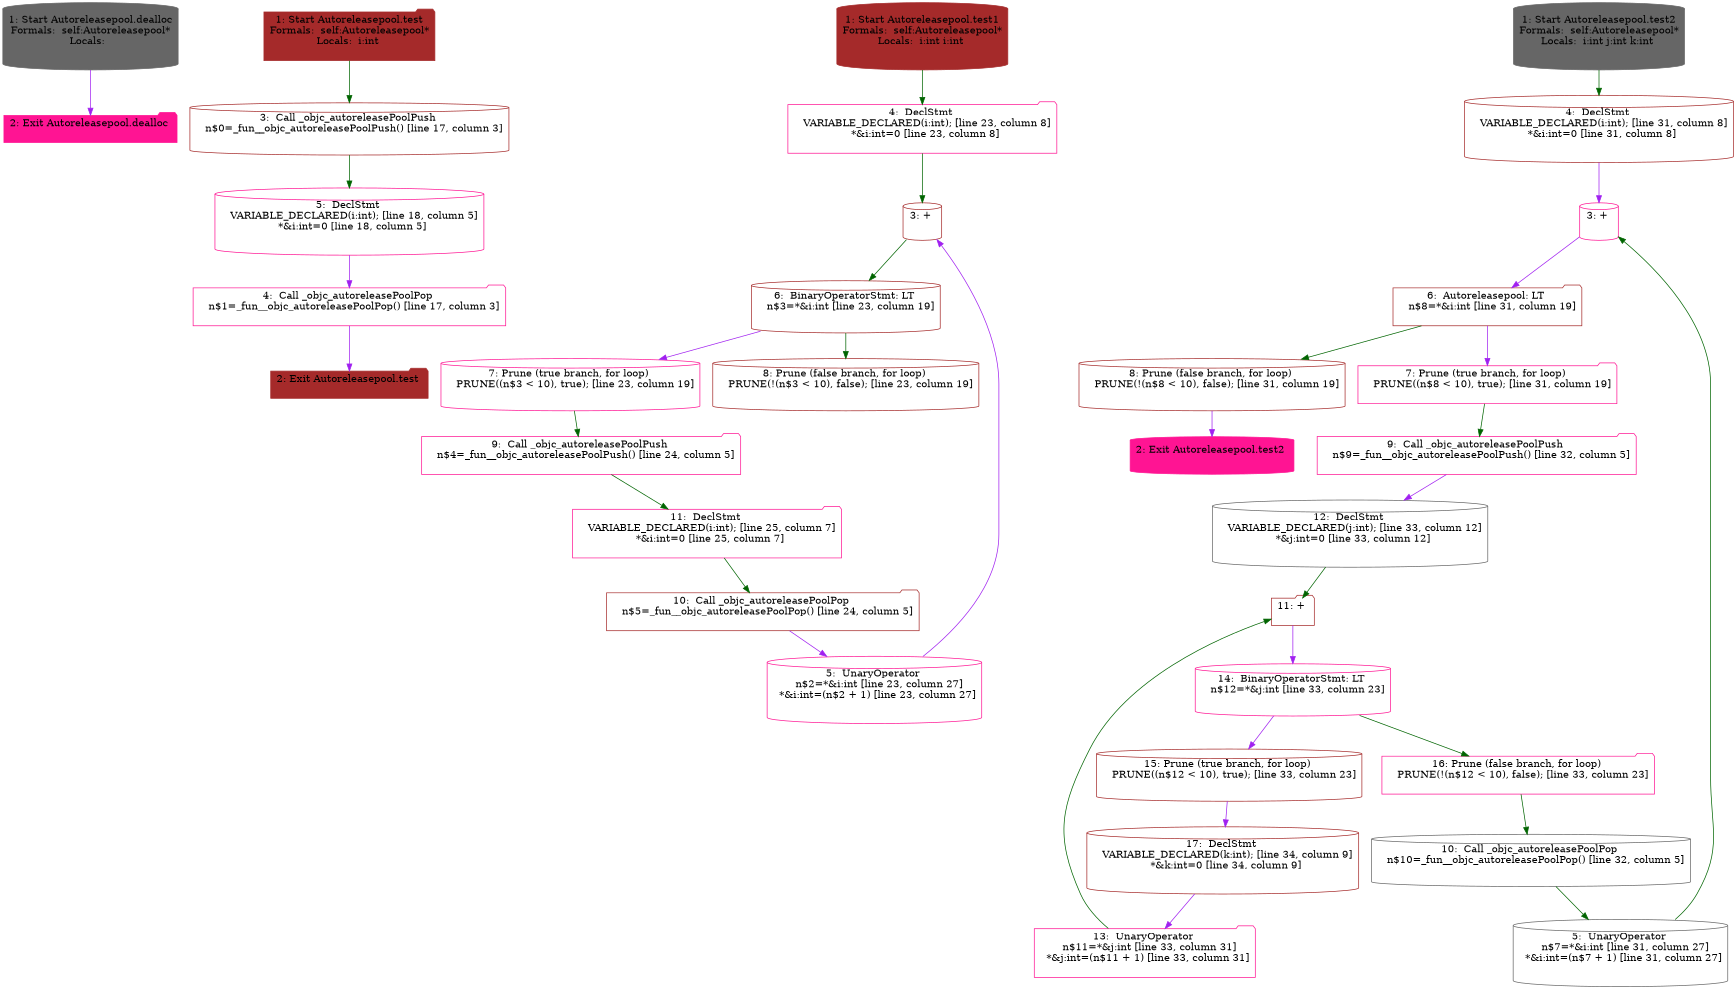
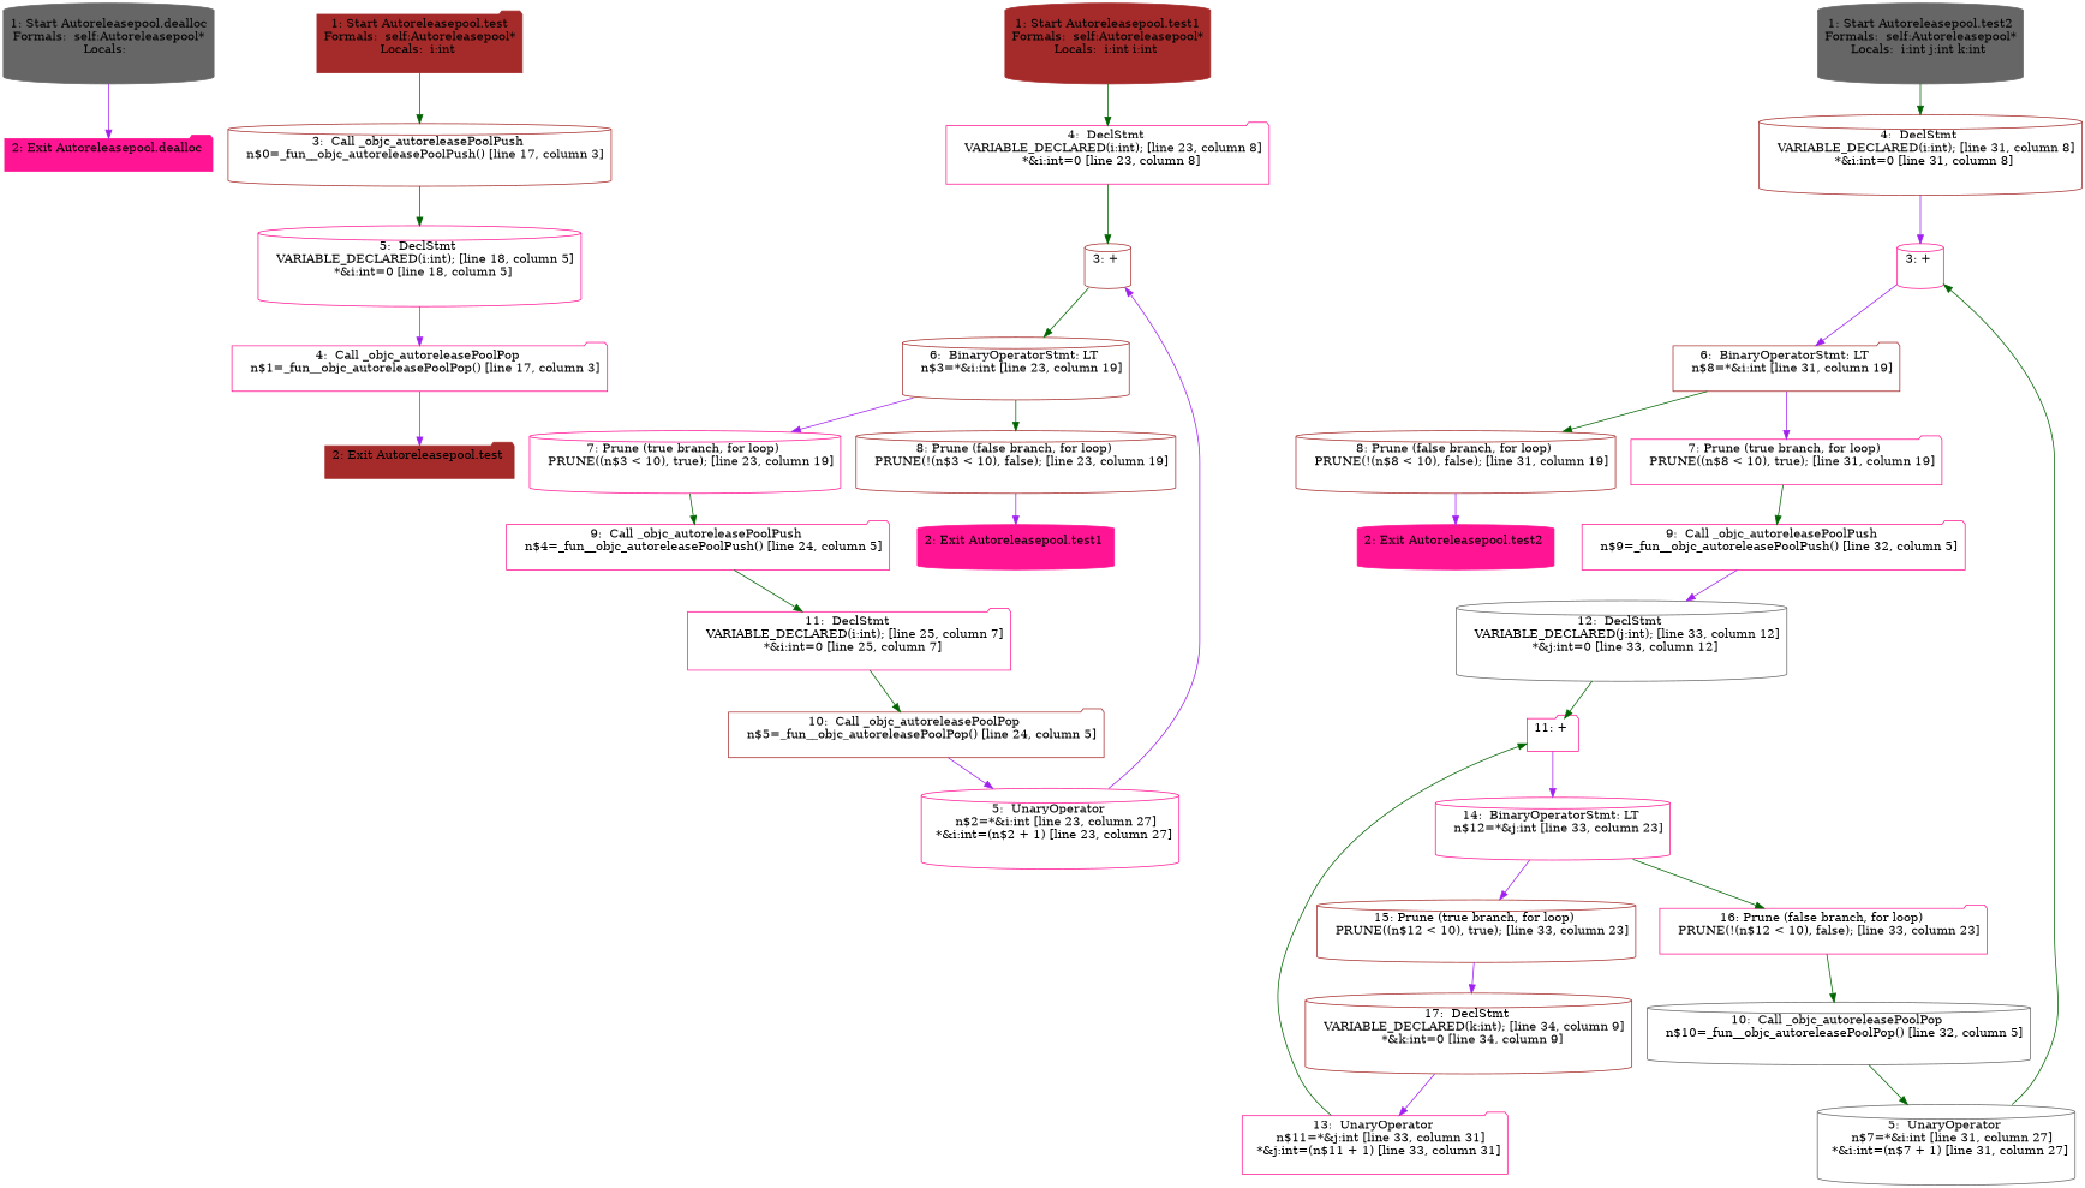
  digraph {
    node [color=deeppink shape=cylinder]
    edge [color=darkgreen]
    n1 [color=gray40 label="1: Start Autoreleasepool.dealloc\nFormals:  self:Autoreleasepool*\nLocals:  \n  " style=filled]
    n2 [label="2: Exit Autoreleasepool.dealloc \n  " shape=folder style=filled]
    n3 [color=brown label="1: Start Autoreleasepool.test\nFormals:  self:Autoreleasepool*\nLocals:  i:int \n  " shape=folder style=filled]
    n4 [color=brown label="3:  Call _objc_autoreleasePoolPush \n   n$0=_fun__objc_autoreleasePoolPush() [line 17, column 3]\n "]
    n5 [label="5:  DeclStmt \n   VARIABLE_DECLARED(i:int); [line 18, column 5]\n  *&i:int=0 [line 18, column 5]\n "]
    n6 [label="4:  Call _objc_autoreleasePoolPop \n   n$1=_fun__objc_autoreleasePoolPop() [line 17, column 3]\n " shape=folder]
    n7 [color=brown label="2: Exit Autoreleasepool.test \n  " shape=folder style=filled]
    n8 [color=brown label="1: Start Autoreleasepool.test1\nFormals:  self:Autoreleasepool*\nLocals:  i:int i:int \n  " style=filled]
    n9 [label="4:  DeclStmt \n   VARIABLE_DECLARED(i:int); [line 23, column 8]\n  *&i:int=0 [line 23, column 8]\n " shape=folder]
    n10 [color=brown label="3: + \n  "]
    n11 [color=brown label="6:  BinaryOperatorStmt: LT \n   n$3=*&i:int [line 23, column 19]\n "]
+   n12 [label="2: Exit Autoreleasepool.test1 \n  " style=filled]
    n13 [label="7: Prune (true branch, for loop) \n   PRUNE((n$3 < 10), true); [line 23, column 19]\n "]
    n14 [color=brown label="8: Prune (false branch, for loop) \n   PRUNE(!(n$3 < 10), false); [line 23, column 19]\n "]
    n15 [label="9:  Call _objc_autoreleasePoolPush \n   n$4=_fun__objc_autoreleasePoolPush() [line 24, column 5]\n " shape=folder]
    n16 [label="5:  UnaryOperator \n   n$2=*&i:int [line 23, column 27]\n  *&i:int=(n$2 + 1) [line 23, column 27]\n "]
    n17 [label="11:  DeclStmt \n   VARIABLE_DECLARED(i:int); [line 25, column 7]\n  *&i:int=0 [line 25, column 7]\n " shape=folder]
    n18 [color=brown label="10:  Call _objc_autoreleasePoolPop \n   n$5=_fun__objc_autoreleasePoolPop() [line 24, column 5]\n " shape=folder]
    n19 [color=gray40 label="1: Start Autoreleasepool.test2\nFormals:  self:Autoreleasepool*\nLocals:  i:int j:int k:int \n  " style=filled]
    n20 [color=brown label="4:  DeclStmt \n   VARIABLE_DECLARED(i:int); [line 31, column 8]\n  *&i:int=0 [line 31, column 8]\n "]
    n21 [label="3: + \n  "]
-   n22 [color=brown label="6:  Autoreleasepool: LT \n   n$8=*&i:int [line 31, column 19]\n " shape=folder]
+   n22 [color=brown label="6:  BinaryOperatorStmt: LT \n   n$8=*&i:int [line 31, column 19]\n " shape=folder]
    n23 [label="2: Exit Autoreleasepool.test2 \n  " style=filled]
    n24 [label="7: Prune (true branch, for loop) \n   PRUNE((n$8 < 10), true); [line 31, column 19]\n " shape=folder]
    n25 [color=brown label="8: Prune (false branch, for loop) \n   PRUNE(!(n$8 < 10), false); [line 31, column 19]\n "]
    n26 [label="9:  Call _objc_autoreleasePoolPush \n   n$9=_fun__objc_autoreleasePoolPush() [line 32, column 5]\n " shape=folder]
    n27 [color=gray40 label="5:  UnaryOperator \n   n$7=*&i:int [line 31, column 27]\n  *&i:int=(n$7 + 1) [line 31, column 27]\n "]
    n28 [color=gray40 label="12:  DeclStmt \n   VARIABLE_DECLARED(j:int); [line 33, column 12]\n  *&j:int=0 [line 33, column 12]\n "]
-   n29 [color=brown label="11: + \n  " shape=folder]
+   n29 [label="11: + \n  " shape=folder]
    n30 [label="14:  BinaryOperatorStmt: LT \n   n$12=*&j:int [line 33, column 23]\n "]
    n31 [color=gray40 label="10:  Call _objc_autoreleasePoolPop \n   n$10=_fun__objc_autoreleasePoolPop() [line 32, column 5]\n "]
    n32 [color=brown label="15: Prune (true branch, for loop) \n   PRUNE((n$12 < 10), true); [line 33, column 23]\n "]
    n33 [label="16: Prune (false branch, for loop) \n   PRUNE(!(n$12 < 10), false); [line 33, column 23]\n " shape=folder]
    n34 [color=brown label="17:  DeclStmt \n   VARIABLE_DECLARED(k:int); [line 34, column 9]\n  *&k:int=0 [line 34, column 9]\n "]
    n35 [label="13:  UnaryOperator \n   n$11=*&j:int [line 33, column 31]\n  *&j:int=(n$11 + 1) [line 33, column 31]\n " shape=folder]
    n1 -> n2 [color=purple]
    n3 -> n4
    n4 -> n5
    n5 -> n6 [color=purple]
    n6 -> n7 [color=purple]
    n8 -> n9
    n9 -> n10
    n10 -> n11
    n11 -> n13 [color=purple]
    n11 -> n14
    n13 -> n15
+   n14 -> n12 [color=purple]
    n15 -> n17
    n16 -> n10 [color=purple]
    n17 -> n18
    n18 -> n16 [color=purple]
    n19 -> n20
    n20 -> n21 [color=purple]
    n21 -> n22 [color=purple]
    n22 -> n24 [color=purple]
    n22 -> n25
    n24 -> n26
    n25 -> n23 [color=purple]
    n26 -> n28 [color=purple]
    n27 -> n21
    n28 -> n29
    n29 -> n30 [color=purple]
    n30 -> n32 [color=purple]
    n30 -> n33
    n31 -> n27
    n32 -> n34 [color=purple]
    n33 -> n31
    n34 -> n35 [color=purple]
    n35 -> n29
  }
